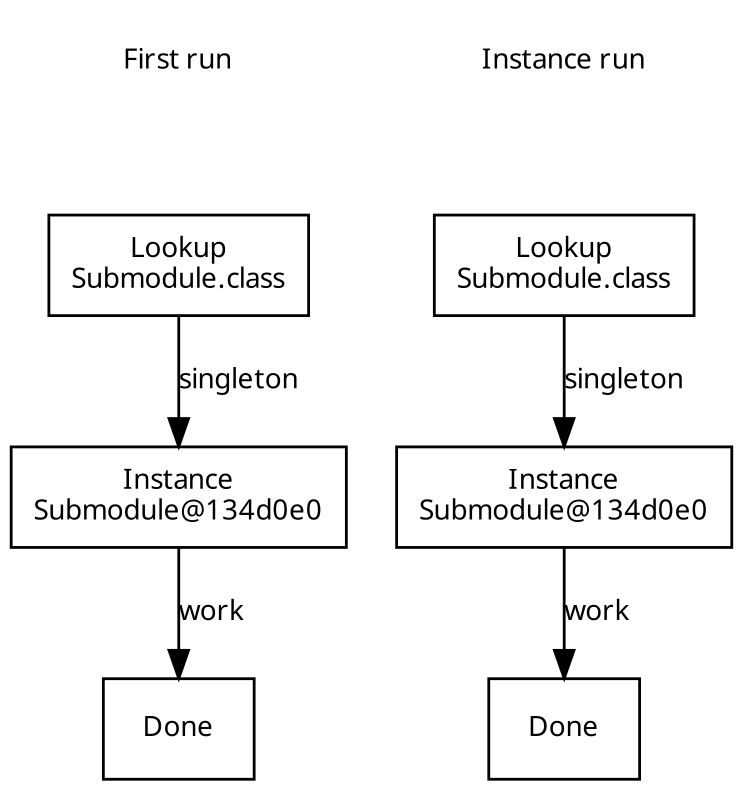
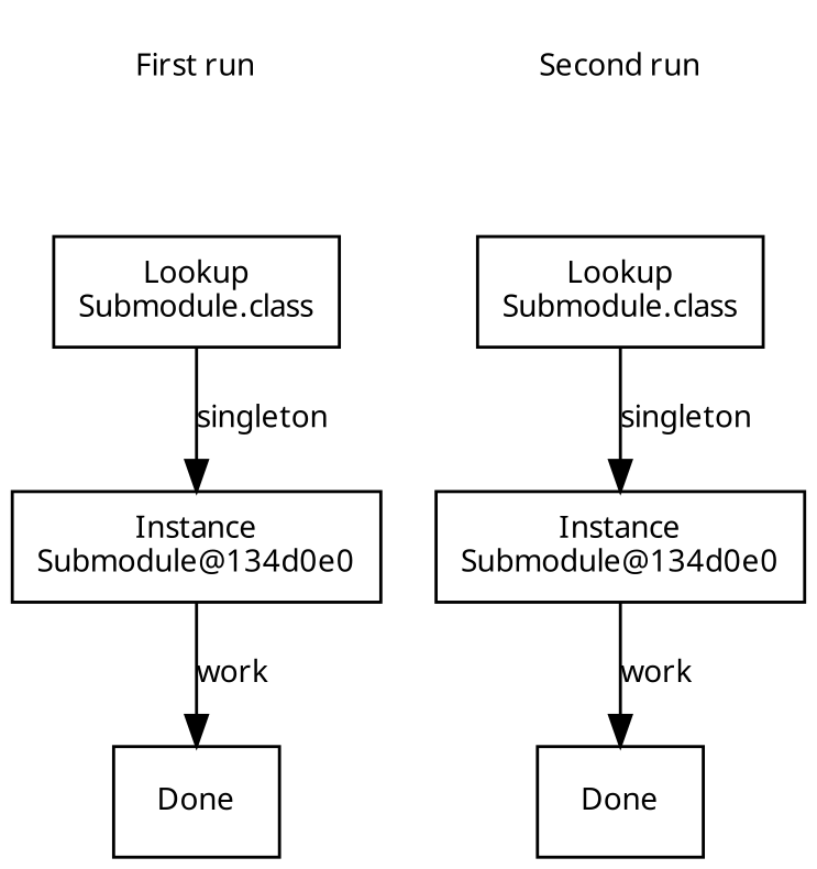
  digraph {
    fontname="Noto Sans"
    node [fontname="Noto Sans" fontsize=10 shape=rectangle]
    edge [fontname="Noto Sans" fontsize=10]
    n1 [label="First run" shape=plaintext]
    n2 [label="Lookup\nSubmodule.class"]
    n3 [label="Instance\nSubmodule@134d0e0"]
    n4 [label=Done]
-   n5 [label="Instance run" shape=plaintext]
+   n5 [label="Second run" shape=plaintext]
    n6 [label="Lookup\nSubmodule.class"]
    n7 [label="Instance\nSubmodule@134d0e0"]
    n8 [label=Done]
    n1 -> n2 [style=invis]
    n2 -> n3 [label=singleton]
    n3 -> n4 [label=work]
    n5 -> n6 [style=invis]
    n6 -> n7 [label=singleton]
    n7 -> n8 [label=work]
  }
